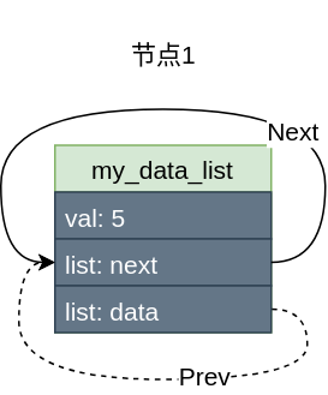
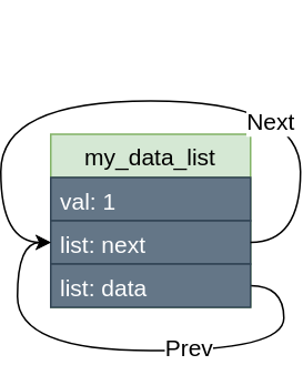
  <mxCell id="0" />
  <mxCell id="1" parent="0" />
  <mxCell id="2" value="my_data_list" style="swimlane;fontStyle=0;childLayout=stackLayout;horizontal=1;startSize=26;fillColor=#d5e8d4;horizontalStack=0;resizeParent=1;resizeParentMax=0;resizeLast=0;collapsible=1;marginBottom=0;fontSize=14;strokeColor=#82b366;" vertex="1" parent="1"><mxGeometry x="20" y="80" width="120" height="104" as="geometry" /></mxCell>
- <mxCell id="3" value="val: 5" style="text;strokeColor=#314354;fillColor=#647687;align=left;verticalAlign=top;spacingLeft=4;spacingRight=4;overflow=hidden;rotatable=0;points=[[0,0.5],[1,0.5]];portConstraint=eastwest;fontColor=#ffffff;fontSize=14;" vertex="1" parent="2"><mxGeometry y="26" width="120" height="26" as="geometry" /></mxCell>
+ <mxCell id="3" value="val: 1" style="text;strokeColor=#314354;fillColor=#647687;align=left;verticalAlign=top;spacingLeft=4;spacingRight=4;overflow=hidden;rotatable=0;points=[[0,0.5],[1,0.5]];portConstraint=eastwest;fontColor=#ffffff;fontSize=14;" vertex="1" parent="2"><mxGeometry y="26" width="120" height="26" as="geometry" /></mxCell>
  <mxCell id="4" value="list: next" style="text;strokeColor=#314354;fillColor=#647687;align=left;verticalAlign=top;spacingLeft=4;spacingRight=4;overflow=hidden;rotatable=0;points=[[0,0.5],[1,0.5]];portConstraint=eastwest;fontColor=#ffffff;fontSize=14;" vertex="1" parent="2"><mxGeometry y="52" width="120" height="26" as="geometry" /></mxCell>
- <mxCell id="5" style="edgeStyle=orthogonalEdgeStyle;curved=1;rounded=0;orthogonalLoop=1;jettySize=auto;html=1;exitX=1;exitY=0.5;exitDx=0;exitDy=0;entryX=0;entryY=0.5;entryDx=0;entryDy=0;fontSize=14;dashed=1;" edge="1" parent="2" source="7" target="4"><mxGeometry relative="1" as="geometry"><Array as="points"><mxPoint x="140" y="91" /><mxPoint x="140" y="130" /><mxPoint x="-20" y="130" /><mxPoint x="-20" y="65" /></Array></mxGeometry></mxCell>
+ <mxCell id="5" style="edgeStyle=orthogonalEdgeStyle;curved=1;rounded=0;orthogonalLoop=1;jettySize=auto;html=1;exitX=1;exitY=0.5;exitDx=0;exitDy=0;entryX=0;entryY=0.5;entryDx=0;entryDy=0;fontSize=14;" edge="1" parent="2" source="7" target="4"><mxGeometry relative="1" as="geometry"><Array as="points"><mxPoint x="140" y="91" /><mxPoint x="140" y="130" /><mxPoint x="-20" y="130" /><mxPoint x="-20" y="65" /></Array></mxGeometry></mxCell>
  <mxCell id="6" value="Prev" style="edgeLabel;html=1;align=center;verticalAlign=middle;resizable=0;points=[];fontSize=14;" vertex="1" connectable="0" parent="5"><mxGeometry x="-0.23" y="-2" relative="1" as="geometry"><mxPoint as="offset" /></mxGeometry></mxCell>
  <mxCell id="7" value="list: data" style="text;strokeColor=#314354;fillColor=#647687;align=left;verticalAlign=top;spacingLeft=4;spacingRight=4;overflow=hidden;rotatable=0;points=[[0,0.5],[1,0.5]];portConstraint=eastwest;fontColor=#ffffff;fontSize=14;" vertex="1" parent="2"><mxGeometry y="78" width="120" height="26" as="geometry" /></mxCell>
  <mxCell id="8" style="edgeStyle=orthogonalEdgeStyle;curved=1;rounded=0;orthogonalLoop=1;jettySize=auto;html=1;exitX=1;exitY=0.5;exitDx=0;exitDy=0;entryX=0;entryY=0.5;entryDx=0;entryDy=0;fontSize=14;" edge="1" parent="2" source="4" target="4"><mxGeometry relative="1" as="geometry"><Array as="points"><mxPoint x="150" y="65" /><mxPoint x="150" y="-20" /><mxPoint x="-30" y="-20" /><mxPoint x="-30" y="65" /></Array></mxGeometry></mxCell>
  <mxCell id="9" value="Next" style="edgeLabel;html=1;align=center;verticalAlign=middle;resizable=0;points=[];fontSize=14;" vertex="1" connectable="0" parent="8"><mxGeometry x="-0.346" y="12" relative="1" as="geometry"><mxPoint as="offset" /></mxGeometry></mxCell>
- <mxCell id="10" value="节点1" style="text;html=1;align=center;verticalAlign=middle;resizable=0;points=[];autosize=1;fontSize=14;" vertex="1" parent="1"><mxGeometry x="55" y="20" width="50" height="20" as="geometry" /></mxCell>
